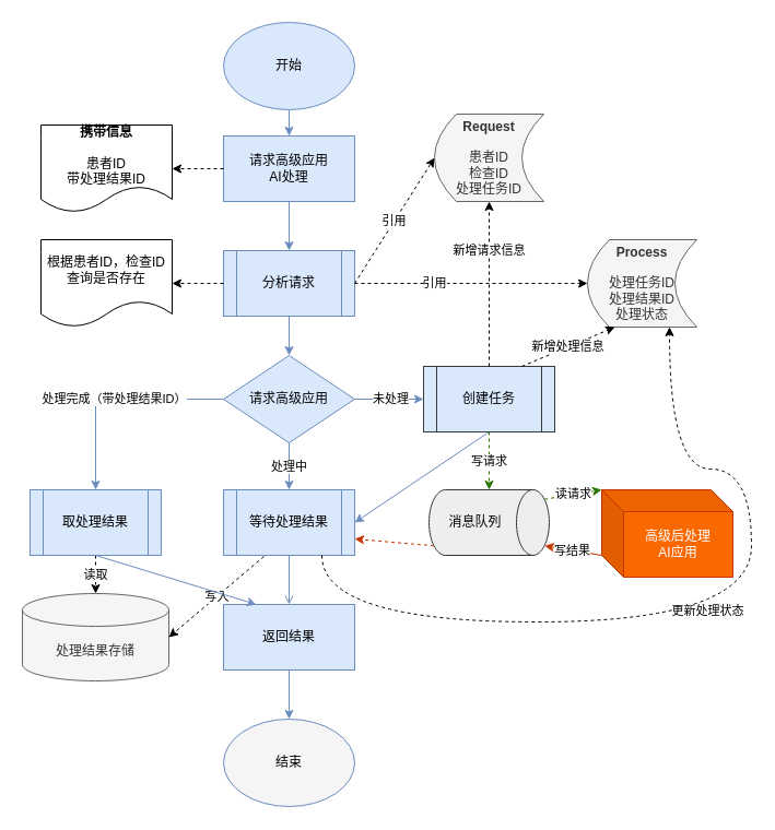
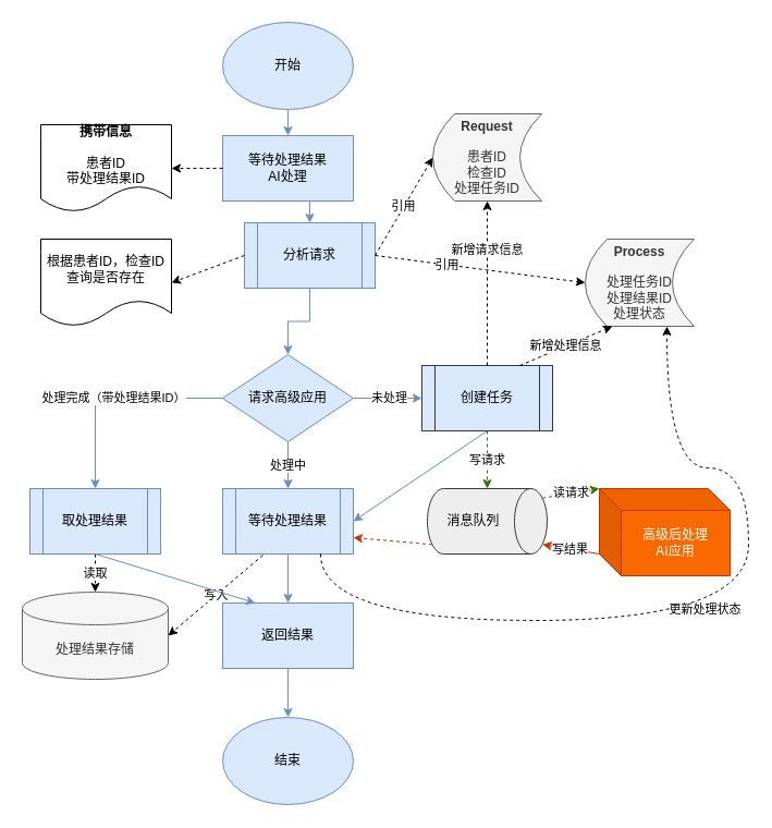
  <mxCell id="0" />
  <mxCell id="1" parent="0" />
  <mxCell id="2" value="&lt;b&gt;Request&lt;br&gt;&lt;/b&gt;&lt;br&gt;患者ID&lt;br&gt;检查ID&lt;br&gt;处理任务ID" style="shape=dataStorage;whiteSpace=wrap;html=1;fixedSize=1;fillColor=#f5f5f5;strokeColor=#666666;fontColor=#333333;" parent="1" vertex="1"><mxGeometry x="397" y="104" width="100" height="80" as="geometry" /></mxCell>
  <mxCell id="3" value="&lt;b&gt;Process&lt;br&gt;&lt;/b&gt;&lt;br&gt;处理任务ID&lt;br&gt;处理结果ID&lt;br&gt;处理状态" style="shape=dataStorage;whiteSpace=wrap;html=1;fixedSize=1;fillColor=#f5f5f5;strokeColor=#666666;fontColor=#333333;" parent="1" vertex="1"><mxGeometry x="537" y="219" width="100" height="80" as="geometry" /></mxCell>
  <mxCell id="4" value="处理结果存储" style="shape=cylinder3;whiteSpace=wrap;html=1;boundedLbl=1;backgroundOutline=1;size=15;fillColor=#f5f5f5;strokeColor=#666666;fontColor=#333333;" parent="1" vertex="1"><mxGeometry x="20" y="543" width="134" height="80" as="geometry" /></mxCell>
  <mxCell id="5" style="edgeStyle=orthogonalEdgeStyle;rounded=0;orthogonalLoop=1;jettySize=auto;html=1;entryX=0.5;entryY=0;entryDx=0;entryDy=0;fillColor=#dae8fc;strokeColor=#6c8ebf;" parent="1" source="6" target="31" edge="1"><mxGeometry relative="1" as="geometry"><mxPoint x="264" y="129" as="targetPoint" /></mxGeometry></mxCell>
  <mxCell id="6" value="开始" style="ellipse;whiteSpace=wrap;html=1;fillColor=#dae8fc;strokeColor=#6c8ebf;" parent="1" vertex="1"><mxGeometry x="204" y="20" width="120" height="80" as="geometry" /></mxCell>
  <mxCell id="7" style="edgeStyle=orthogonalEdgeStyle;rounded=0;orthogonalLoop=1;jettySize=auto;html=1;exitX=0.5;exitY=1;exitDx=0;exitDy=0;entryX=0.5;entryY=0;entryDx=0;entryDy=0;fillColor=#dae8fc;strokeColor=#6c8ebf;" parent="1" source="31" target="10" edge="1"><mxGeometry relative="1" as="geometry"><mxPoint x="264" y="189" as="sourcePoint" /></mxGeometry></mxCell>
  <mxCell id="8" style="edgeStyle=orthogonalEdgeStyle;rounded=0;orthogonalLoop=1;jettySize=auto;html=1;exitX=0.5;exitY=1;exitDx=0;exitDy=0;entryX=0.5;entryY=0;entryDx=0;entryDy=0;fillColor=#dae8fc;strokeColor=#6c8ebf;" parent="1" source="10" target="14" edge="1"><mxGeometry relative="1" as="geometry" /></mxCell>
  <mxCell id="9" value="引用" style="edgeStyle=none;rounded=0;orthogonalLoop=1;jettySize=auto;html=1;exitX=1;exitY=0.5;exitDx=0;exitDy=0;entryX=0;entryY=0.5;entryDx=0;entryDy=0;dashed=1;" parent="1" source="10" target="3" edge="1"><mxGeometry x="-0.315" relative="1" as="geometry"><mxPoint as="offset" /></mxGeometry></mxCell>
- <mxCell id="10" value="分析请求" style="shape=process;whiteSpace=wrap;html=1;backgroundOutline=1;fillColor=#dae8fc;strokeColor=#6c8ebf;" parent="1" vertex="1"><mxGeometry x="204" y="229" width="120" height="60" as="geometry" /></mxCell>
+ <mxCell id="10" value="分析请求" style="shape=process;whiteSpace=wrap;html=1;backgroundOutline=1;fillColor=#dae8fc;strokeColor=#6c8ebf;" parent="1" vertex="1"><mxGeometry x="224" y="204" width="120" height="60" as="geometry" /></mxCell>
  <mxCell id="11" value="处理完成（带处理结果ID）" style="edgeStyle=orthogonalEdgeStyle;rounded=0;orthogonalLoop=1;jettySize=auto;html=1;entryX=0.5;entryY=0;entryDx=0;entryDy=0;exitX=0;exitY=0.5;exitDx=0;exitDy=0;fillColor=#dae8fc;strokeColor=#6c8ebf;" parent="1" source="14" target="30" edge="1"><mxGeometry relative="1" as="geometry"><mxPoint x="94" y="439" as="targetPoint" /></mxGeometry></mxCell>
  <mxCell id="12" value="处理中" style="edgeStyle=none;rounded=0;orthogonalLoop=1;jettySize=auto;html=1;exitX=0.5;exitY=1;exitDx=0;exitDy=0;fillColor=#dae8fc;strokeColor=#6c8ebf;" parent="1" source="14" target="17" edge="1"><mxGeometry relative="1" as="geometry" /></mxCell>
  <mxCell id="13" value="未处理" style="edgeStyle=orthogonalEdgeStyle;rounded=0;orthogonalLoop=1;jettySize=auto;html=1;exitX=1;exitY=0.5;exitDx=0;exitDy=0;entryX=0;entryY=0.5;entryDx=0;entryDy=0;fillColor=#cce5ff;strokeColor=#6C8EBF;" parent="1" source="14" target="36" edge="1"><mxGeometry x="0.048" relative="1" as="geometry"><mxPoint as="offset" /></mxGeometry></mxCell>
  <mxCell id="14" value="请求高级应用" style="rhombus;whiteSpace=wrap;html=1;fillColor=#dae8fc;strokeColor=#6c8ebf;" parent="1" vertex="1"><mxGeometry x="204" y="325" width="120" height="80" as="geometry" /></mxCell>
- <mxCell id="15" style="edgeStyle=orthogonalEdgeStyle;rounded=0;orthogonalLoop=1;jettySize=auto;html=1;exitX=0.5;exitY=1;exitDx=0;exitDy=0;entryX=0.5;entryY=0;entryDx=0;entryDy=0;fillColor=#dae8fc;strokeColor=#6c8ebf;endArrow=open;" parent="1" source="17" target="26" edge="1"><mxGeometry relative="1" as="geometry" /></mxCell>
+ <mxCell id="15" style="edgeStyle=orthogonalEdgeStyle;rounded=0;orthogonalLoop=1;jettySize=auto;html=1;exitX=0.5;exitY=1;exitDx=0;exitDy=0;entryX=0.5;entryY=0;entryDx=0;entryDy=0;fillColor=#dae8fc;strokeColor=#6c8ebf;" parent="1" source="17" target="26" edge="1"><mxGeometry relative="1" as="geometry" /></mxCell>
  <mxCell id="16" style="rounded=0;orthogonalLoop=1;jettySize=auto;html=1;exitX=0.5;exitY=1;exitDx=0;exitDy=0;fillColor=#cce5ff;entryX=1;entryY=0.5;entryDx=0;entryDy=0;strokeColor=#6C8EBF;" parent="1" source="36" target="17" edge="1"><mxGeometry relative="1" as="geometry"><mxPoint x="397" y="569" as="targetPoint" /></mxGeometry></mxCell>
  <mxCell id="17" value="等待处理结果" style="shape=process;whiteSpace=wrap;html=1;backgroundOutline=1;fillColor=#dae8fc;strokeColor=#6c8ebf;" parent="1" vertex="1"><mxGeometry x="204" y="448" width="120" height="60" as="geometry" /></mxCell>
  <mxCell id="18" value="写结果" style="rounded=0;orthogonalLoop=1;jettySize=auto;html=1;exitX=0;exitY=0;exitDx=0;exitDy=60;exitPerimeter=0;entryX=0.855;entryY=0;entryDx=0;entryDy=4.35;entryPerimeter=0;strokeColor=#C73500;fillColor=#fa6800;" parent="1" source="19" target="22" edge="1"><mxGeometry relative="1" as="geometry" /></mxCell>
  <mxCell id="19" value="高级后处理&lt;br&gt;AI应用" style="shape=cube;whiteSpace=wrap;html=1;boundedLbl=1;backgroundOutline=1;darkOpacity=0.05;darkOpacity2=0.1;fillColor=#fa6800;strokeColor=#C73500;fontColor=#ffffff;" parent="1" vertex="1"><mxGeometry x="550" y="448" width="120" height="80" as="geometry" /></mxCell>
  <mxCell id="20" style="rounded=0;orthogonalLoop=1;jettySize=auto;html=1;exitX=0.855;exitY=1;exitDx=0;exitDy=-4.35;exitPerimeter=0;entryX=1;entryY=0.75;entryDx=0;entryDy=0;dashed=1;strokeColor=#C73500;fillColor=#fa6800;" parent="1" source="22" target="17" edge="1"><mxGeometry relative="1" as="geometry" /></mxCell>
  <mxCell id="21" value="读请求" style="rounded=0;orthogonalLoop=1;jettySize=auto;html=1;exitX=0.145;exitY=0;exitDx=0;exitDy=4.35;exitPerimeter=0;entryX=0;entryY=0;entryDx=0;entryDy=0;entryPerimeter=0;dashed=1;strokeColor=#2D7600;fillColor=#60a917;" parent="1" source="22" target="19" edge="1"><mxGeometry relative="1" as="geometry" /></mxCell>
  <mxCell id="22" value="消息队列" style="shape=cylinder3;whiteSpace=wrap;html=1;boundedLbl=1;backgroundOutline=1;size=15;rotation=90;verticalAlign=middle;horizontal=0;fillColor=#eeeeee;strokeColor=#36393d;" parent="1" vertex="1"><mxGeometry x="417" y="423" width="60" height="110" as="geometry" /></mxCell>
  <mxCell id="23" value="引用" style="endArrow=classic;html=1;exitX=1;exitY=0.5;exitDx=0;exitDy=0;entryX=0;entryY=0.5;entryDx=0;entryDy=0;dashed=1;" parent="1" source="10" target="2" edge="1"><mxGeometry width="50" height="50" relative="1" as="geometry"><mxPoint x="144" y="309" as="sourcePoint" /><mxPoint x="194" y="259" as="targetPoint" /></mxGeometry></mxCell>
  <mxCell id="24" value="写入" style="rounded=0;orthogonalLoop=1;jettySize=auto;html=1;exitX=0.308;exitY=1.017;exitDx=0;exitDy=0;entryX=1;entryY=0.5;entryDx=0;entryDy=0;entryPerimeter=0;dashed=1;exitPerimeter=0;" parent="1" source="17" target="4" edge="1"><mxGeometry relative="1" as="geometry" /></mxCell>
  <mxCell id="25" style="edgeStyle=none;rounded=0;orthogonalLoop=1;jettySize=auto;html=1;exitX=0.5;exitY=1;exitDx=0;exitDy=0;entryX=0.5;entryY=0;entryDx=0;entryDy=0;fillColor=#dae8fc;strokeColor=#6c8ebf;" parent="1" source="26" target="27" edge="1"><mxGeometry relative="1" as="geometry"><mxPoint x="264" y="673" as="targetPoint" /></mxGeometry></mxCell>
  <mxCell id="26" value="返回结果" style="rounded=0;whiteSpace=wrap;html=1;fillColor=#dae8fc;strokeColor=#6c8ebf;" parent="1" vertex="1"><mxGeometry x="204" y="553" width="120" height="60" as="geometry" /></mxCell>
- <mxCell id="27" value="结束" style="ellipse;whiteSpace=wrap;html=1;fillColor=#f5f5f5;strokeColor=#6c8ebf;" parent="1" vertex="1"><mxGeometry x="204" y="658" width="120" height="80" as="geometry" /></mxCell>
+ <mxCell id="27" value="结束" style="ellipse;whiteSpace=wrap;html=1;fillColor=#dae8fc;strokeColor=#6c8ebf;" parent="1" vertex="1"><mxGeometry x="204" y="658" width="120" height="80" as="geometry" /></mxCell>
  <mxCell id="28" value="读取" style="edgeStyle=none;rounded=0;orthogonalLoop=1;jettySize=auto;html=1;entryX=0.5;entryY=0;entryDx=0;entryDy=0;entryPerimeter=0;dashed=1;exitX=0.5;exitY=1;exitDx=0;exitDy=0;" parent="1" source="30" target="4" edge="1"><mxGeometry relative="1" as="geometry"><mxPoint x="117" y="528" as="sourcePoint" /></mxGeometry></mxCell>
  <mxCell id="29" style="edgeStyle=none;rounded=0;orthogonalLoop=1;jettySize=auto;html=1;exitX=0.5;exitY=1;exitDx=0;exitDy=0;entryX=0.25;entryY=0;entryDx=0;entryDy=0;fillColor=#dae8fc;strokeColor=#6c8ebf;" parent="1" source="30" target="26" edge="1"><mxGeometry relative="1" as="geometry"><mxPoint x="94" y="508" as="sourcePoint" /></mxGeometry></mxCell>
  <mxCell id="30" value="取处理结果" style="shape=process;whiteSpace=wrap;html=1;backgroundOutline=1;fillColor=#dae8fc;strokeColor=#6c8ebf;" parent="1" vertex="1"><mxGeometry x="27" y="448" width="120" height="60" as="geometry" /></mxCell>
- <mxCell id="31" value="请求高级应用&lt;br&gt;AI处理" style="rounded=0;whiteSpace=wrap;html=1;fillColor=#dae8fc;strokeColor=#6c8ebf;" parent="1" vertex="1"><mxGeometry x="204" y="124" width="120" height="60" as="geometry" /></mxCell>
+ <mxCell id="31" value="等待处理结果&lt;br&gt;AI处理" style="rounded=0;whiteSpace=wrap;html=1;fillColor=#dae8fc;strokeColor=#6c8ebf;" parent="1" vertex="1"><mxGeometry x="204" y="124" width="120" height="60" as="geometry" /></mxCell>
  <mxCell id="32" value="&lt;b&gt;携带信息&lt;br&gt;&lt;/b&gt;&lt;br&gt;患者ID&lt;br&gt;带处理结果ID" style="shape=document;whiteSpace=wrap;html=1;boundedLbl=1;" parent="1" vertex="1"><mxGeometry x="37" y="114" width="120" height="80" as="geometry" /></mxCell>
  <mxCell id="33" value="" style="endArrow=classic;html=1;dashed=1;exitX=0;exitY=0.5;exitDx=0;exitDy=0;entryX=1;entryY=0.5;entryDx=0;entryDy=0;" parent="1" source="31" target="32" edge="1"><mxGeometry width="50" height="50" relative="1" as="geometry"><mxPoint x="77" y="319" as="sourcePoint" /><mxPoint x="127" y="269" as="targetPoint" /></mxGeometry></mxCell>
  <mxCell id="34" value="根据患者ID，检查ID查询是否存在" style="shape=document;whiteSpace=wrap;html=1;boundedLbl=1;" parent="1" vertex="1"><mxGeometry x="37" y="219" width="120" height="80" as="geometry" /></mxCell>
  <mxCell id="35" value="" style="endArrow=classic;html=1;dashed=1;exitX=0;exitY=0.5;exitDx=0;exitDy=0;entryX=1;entryY=0.5;entryDx=0;entryDy=0;" parent="1" source="10" target="34" edge="1"><mxGeometry width="50" height="50" relative="1" as="geometry"><mxPoint x="-13" y="359" as="sourcePoint" /><mxPoint x="37" y="309" as="targetPoint" /></mxGeometry></mxCell>
  <mxCell id="36" value="创建任务" style="shape=process;whiteSpace=wrap;html=1;backgroundOutline=1;strokeColor=#36393d;fillColor=#DAE8FC;" parent="1" vertex="1"><mxGeometry x="387" y="335" width="120" height="60" as="geometry" /></mxCell>
  <mxCell id="37" value="新增请求信息" style="endArrow=classic;html=1;exitX=0.5;exitY=0;exitDx=0;exitDy=0;entryX=0.5;entryY=1;entryDx=0;entryDy=0;dashed=1;" parent="1" source="36" target="2" edge="1"><mxGeometry x="0.404" width="50" height="50" relative="1" as="geometry"><mxPoint x="597" y="379" as="sourcePoint" /><mxPoint x="647" y="329" as="targetPoint" /><mxPoint as="offset" /></mxGeometry></mxCell>
  <mxCell id="38" value="写请求" style="endArrow=classic;html=1;exitX=0.5;exitY=1;exitDx=0;exitDy=0;entryX=0;entryY=0.5;entryDx=0;entryDy=0;entryPerimeter=0;dashed=1;strokeColor=#2D7600;" parent="1" source="36" target="22" edge="1"><mxGeometry width="50" height="50" relative="1" as="geometry"><mxPoint x="677" y="379" as="sourcePoint" /><mxPoint x="727" y="329" as="targetPoint" /></mxGeometry></mxCell>
  <mxCell id="39" value="更新处理状态" style="endArrow=classic;html=1;dashed=1;exitX=0.75;exitY=1;exitDx=0;exitDy=0;entryX=0.75;entryY=1;entryDx=0;entryDy=0;edgeStyle=orthogonalEdgeStyle;curved=1;" parent="1" source="17" target="3" edge="1"><mxGeometry x="0.036" y="10" width="50" height="50" relative="1" as="geometry"><mxPoint x="567" y="709" as="sourcePoint" /><mxPoint x="617" y="659" as="targetPoint" /><Array as="points"><mxPoint x="294" y="569" /><mxPoint x="687" y="569" /><mxPoint x="687" y="429" /><mxPoint x="612" y="429" /></Array><mxPoint as="offset" /></mxGeometry></mxCell>
  <mxCell id="40" value="新增处理信息" style="endArrow=classic;html=1;dashed=1;strokeColor=#000000;exitX=0.75;exitY=0;exitDx=0;exitDy=0;entryX=0.25;entryY=1;entryDx=0;entryDy=0;" parent="1" source="36" target="3" edge="1"><mxGeometry width="50" height="50" relative="1" as="geometry"><mxPoint x="517" y="359" as="sourcePoint" /><mxPoint x="567" y="309" as="targetPoint" /></mxGeometry></mxCell>
